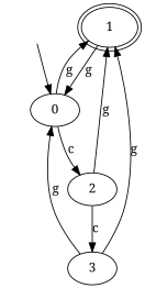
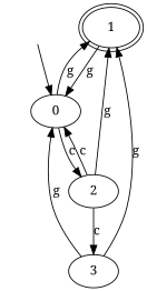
  digraph {
    fontname="Noto Serif"
    node [fontname="Noto Serif"]
    edge [fontname="Noto Serif"]
    1 [peripheries=2]
    0
    3
    2
    head [style=invis]
    1 -> 0 [label=g]
    0 -> 1 [label=g]
    0 -> 2 [label=c]
    3 -> 1 [label=g]
    3 -> 0 [label=g]
    2 -> 1 [label=g]
+   2 -> 0 [label=c]
    2 -> 3 [label=c]
    head -> 0
  }
